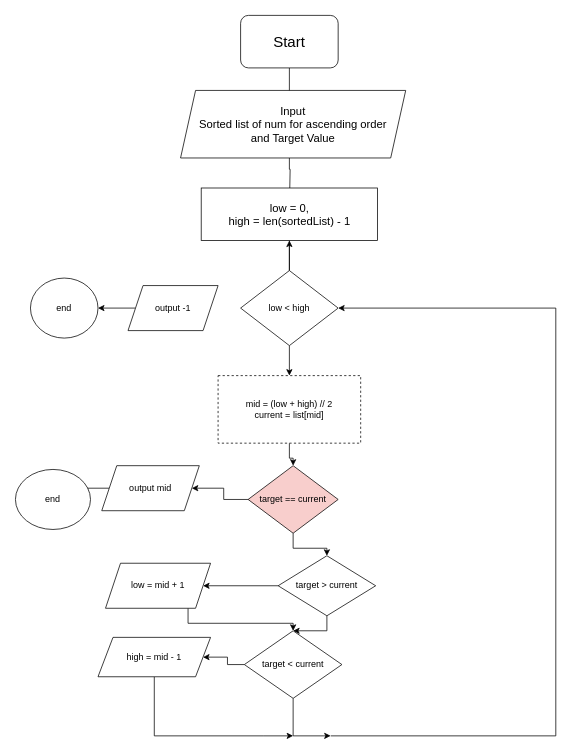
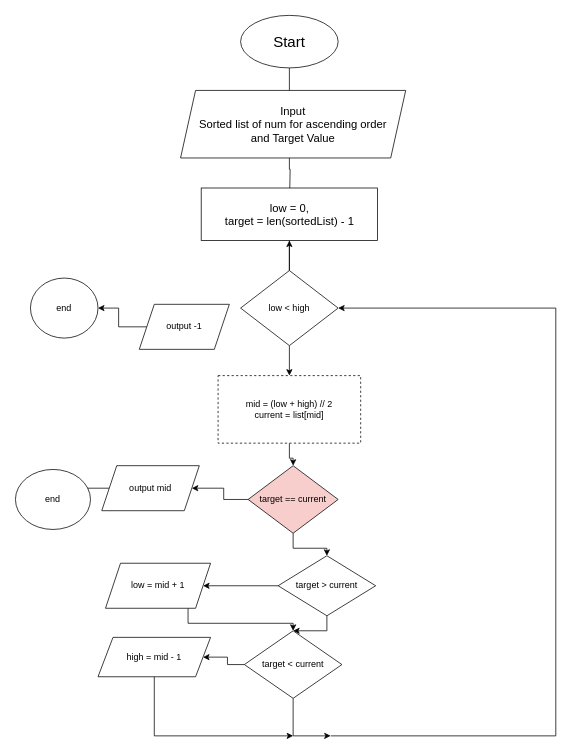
  <mxCell id="0" />
  <mxCell id="1" parent="0" />
  <mxCell id="2" value="" style="edgeStyle=orthogonalEdgeStyle;rounded=0;orthogonalLoop=1;jettySize=auto;html=1;" edge="1" parent="1" source="3"><mxGeometry relative="1" as="geometry"><mxPoint x="385" y="140" as="targetPoint" /><Array as="points"><mxPoint x="385" y="120" /><mxPoint x="385" y="120" /></Array></mxGeometry></mxCell>
- <mxCell id="3" value="&lt;font style=&quot;font-size: 20px;&quot;&gt;Start&lt;/font&gt;" style="whiteSpace=wrap;html=1;rounded=1;" vertex="1" parent="1"><mxGeometry x="320" y="20" width="130" height="70" as="geometry" /></mxCell>
+ <mxCell id="3" value="&lt;font style=&quot;font-size: 20px;&quot;&gt;Start&lt;/font&gt;" style="ellipse;whiteSpace=wrap;html=1;" vertex="1" parent="1"><mxGeometry x="320" y="20" width="130" height="70" as="geometry" /></mxCell>
  <mxCell id="4" value="" style="edgeStyle=orthogonalEdgeStyle;rounded=0;orthogonalLoop=1;jettySize=auto;html=1;" edge="1" parent="1" source="5"><mxGeometry relative="1" as="geometry"><mxPoint x="385" y="280" as="targetPoint" /><Array as="points"><mxPoint x="385" y="225" /><mxPoint x="386" y="225" /></Array></mxGeometry></mxCell>
  <mxCell id="5" value="&lt;font style=&quot;font-size: 15px;&quot;&gt;&lt;font style=&quot;font-size: 15px;&quot;&gt;Input&lt;/font&gt;&lt;br&gt;&lt;span style=&quot;&quot;&gt;Sorted list of num for ascending order&lt;br&gt;and Target Value&lt;br&gt;&lt;/span&gt;&lt;/font&gt;" style="shape=parallelogram;perimeter=parallelogramPerimeter;whiteSpace=wrap;html=1;fixedSize=1;" vertex="1" parent="1"><mxGeometry x="240" y="120" width="300" height="90" as="geometry" /></mxCell>
  <mxCell id="6" value="" style="edgeStyle=orthogonalEdgeStyle;rounded=0;orthogonalLoop=1;jettySize=auto;html=1;" edge="1" parent="1" source="7"><mxGeometry relative="1" as="geometry"><mxPoint x="385" y="410" as="targetPoint" /><Array as="points"><mxPoint x="385" y="410" /><mxPoint x="385" y="410" /></Array></mxGeometry></mxCell>
- <mxCell id="7" value="&lt;font style=&quot;font-size: 15px;&quot;&gt;low = 0,&lt;br&gt;high = len(sortedList) - 1&lt;/font&gt;" style="whiteSpace=wrap;html=1;" vertex="1" parent="1"><mxGeometry x="267.5" y="250" width="235" height="70" as="geometry" /></mxCell>
+ <mxCell id="7" value="&lt;font style=&quot;font-size: 15px;&quot;&gt;low = 0,&lt;br&gt;target = len(sortedList) - 1&lt;/font&gt;" style="whiteSpace=wrap;html=1;" vertex="1" parent="1"><mxGeometry x="267.5" y="250" width="235" height="70" as="geometry" /></mxCell>
  <mxCell id="8" value="" style="edgeStyle=orthogonalEdgeStyle;rounded=0;orthogonalLoop=1;jettySize=auto;html=1;" edge="1" parent="1" source="10" target="12"><mxGeometry relative="1" as="geometry" /></mxCell>
  <mxCell id="9" value="" style="edgeStyle=orthogonalEdgeStyle;rounded=0;orthogonalLoop=1;jettySize=auto;html=1;" edge="1" parent="1" source="10" target="7"><mxGeometry relative="1" as="geometry" /></mxCell>
  <mxCell id="10" value="low &amp;lt; high" style="rhombus;whiteSpace=wrap;html=1;" vertex="1" parent="1"><mxGeometry x="320" y="360" width="130" height="100" as="geometry" /></mxCell>
  <mxCell id="11" value="" style="edgeStyle=orthogonalEdgeStyle;rounded=0;orthogonalLoop=1;jettySize=auto;html=1;" edge="1" parent="1" source="12" target="15"><mxGeometry relative="1" as="geometry" /></mxCell>
  <mxCell id="12" value="mid = (low + high) // 2&lt;br&gt;current = list[mid]" style="whiteSpace=wrap;html=1;dashed=1;" vertex="1" parent="1"><mxGeometry x="290" y="500" width="190" height="90" as="geometry" /></mxCell>
  <mxCell id="13" value="" style="edgeStyle=orthogonalEdgeStyle;rounded=0;orthogonalLoop=1;jettySize=auto;html=1;" edge="1" parent="1" source="15" target="17"><mxGeometry relative="1" as="geometry" /></mxCell>
  <mxCell id="14" value="" style="edgeStyle=orthogonalEdgeStyle;rounded=0;orthogonalLoop=1;jettySize=auto;html=1;" edge="1" parent="1" source="15" target="21"><mxGeometry relative="1" as="geometry" /></mxCell>
  <mxCell id="15" value="target == current" style="rhombus;whiteSpace=wrap;html=1;fillColor=#f8cecc;" vertex="1" parent="1"><mxGeometry x="330" y="620" width="120" height="90" as="geometry" /></mxCell>
  <mxCell id="16" value="" style="edgeStyle=orthogonalEdgeStyle;rounded=0;orthogonalLoop=1;jettySize=auto;html=1;" edge="1" parent="1" source="17" target="18"><mxGeometry relative="1" as="geometry" /></mxCell>
  <mxCell id="17" value="output mid" style="shape=parallelogram;perimeter=parallelogramPerimeter;whiteSpace=wrap;html=1;fixedSize=1;" vertex="1" parent="1"><mxGeometry x="135" y="620" width="130" height="60" as="geometry" /></mxCell>
  <mxCell id="18" value="end" style="ellipse;whiteSpace=wrap;html=1;" vertex="1" parent="1"><mxGeometry x="20" y="625" width="100" height="80" as="geometry" /></mxCell>
  <mxCell id="19" value="" style="edgeStyle=orthogonalEdgeStyle;rounded=0;orthogonalLoop=1;jettySize=auto;html=1;" edge="1" parent="1" source="21" target="23"><mxGeometry relative="1" as="geometry" /></mxCell>
  <mxCell id="20" value="" style="edgeStyle=orthogonalEdgeStyle;rounded=0;orthogonalLoop=1;jettySize=auto;html=1;" edge="1" parent="1" source="21" target="26"><mxGeometry relative="1" as="geometry" /></mxCell>
  <mxCell id="21" value="target &amp;gt; current" style="rhombus;whiteSpace=wrap;html=1;" vertex="1" parent="1"><mxGeometry x="370" y="740" width="130" height="80" as="geometry" /></mxCell>
  <mxCell id="22" value="" style="edgeStyle=orthogonalEdgeStyle;rounded=0;orthogonalLoop=1;jettySize=auto;html=1;" edge="1" parent="1" source="23" target="26"><mxGeometry relative="1" as="geometry"><Array as="points"><mxPoint x="250" y="830" /></Array></mxGeometry></mxCell>
  <mxCell id="23" value="low = mid + 1" style="shape=parallelogram;perimeter=parallelogramPerimeter;whiteSpace=wrap;html=1;fixedSize=1;" vertex="1" parent="1"><mxGeometry x="140" y="750" width="140" height="60" as="geometry" /></mxCell>
  <mxCell id="24" value="" style="edgeStyle=orthogonalEdgeStyle;rounded=0;orthogonalLoop=1;jettySize=auto;html=1;" edge="1" parent="1" source="26" target="28"><mxGeometry relative="1" as="geometry" /></mxCell>
  <mxCell id="25" value="" style="edgeStyle=orthogonalEdgeStyle;rounded=0;orthogonalLoop=1;jettySize=auto;html=1;" edge="1" parent="1" source="26"><mxGeometry relative="1" as="geometry"><mxPoint x="440" y="980" as="targetPoint" /><Array as="points"><mxPoint x="390" y="980" /><mxPoint x="430" y="980" /></Array></mxGeometry></mxCell>
  <mxCell id="26" value="target &amp;lt; current" style="rhombus;whiteSpace=wrap;html=1;" vertex="1" parent="1"><mxGeometry x="325" y="840" width="130" height="90" as="geometry" /></mxCell>
  <mxCell id="27" style="edgeStyle=orthogonalEdgeStyle;rounded=0;orthogonalLoop=1;jettySize=auto;html=1;exitX=0.5;exitY=1;exitDx=0;exitDy=0;" edge="1" parent="1" source="28"><mxGeometry relative="1" as="geometry"><mxPoint x="390" y="980" as="targetPoint" /><Array as="points"><mxPoint x="205" y="980" /><mxPoint x="351" y="980" /></Array></mxGeometry></mxCell>
  <mxCell id="28" value="high = mid - 1" style="shape=parallelogram;perimeter=parallelogramPerimeter;whiteSpace=wrap;html=1;fixedSize=1;" vertex="1" parent="1"><mxGeometry x="130" y="848.75" width="150" height="52.5" as="geometry" /></mxCell>
  <mxCell id="29" value="" style="edgeStyle=orthogonalEdgeStyle;rounded=0;orthogonalLoop=1;jettySize=auto;html=1;" edge="1" parent="1" source="30" target="31"><mxGeometry relative="1" as="geometry" /></mxCell>
- <mxCell id="30" value="output -1" style="shape=parallelogram;perimeter=parallelogramPerimeter;whiteSpace=wrap;html=1;fixedSize=1;" vertex="1" parent="1"><mxGeometry x="170" y="380" width="120" height="60" as="geometry" /></mxCell>
+ <mxCell id="30" value="output -1" style="shape=parallelogram;perimeter=parallelogramPerimeter;whiteSpace=wrap;html=1;fixedSize=1;" vertex="1" parent="1"><mxGeometry x="185" y="405" width="120" height="60" as="geometry" /></mxCell>
  <mxCell id="31" value="end" style="ellipse;whiteSpace=wrap;html=1;" vertex="1" parent="1"><mxGeometry x="40" y="370" width="90" height="80" as="geometry" /></mxCell>
  <mxCell id="32" style="edgeStyle=orthogonalEdgeStyle;rounded=0;orthogonalLoop=1;jettySize=auto;html=1;" edge="1" parent="1"><mxGeometry relative="1" as="geometry"><mxPoint x="440" y="980" as="sourcePoint" /><mxPoint x="450" y="410" as="targetPoint" /><Array as="points"><mxPoint x="440" y="980" /><mxPoint x="740" y="980" /><mxPoint x="740" y="410" /></Array></mxGeometry></mxCell>
